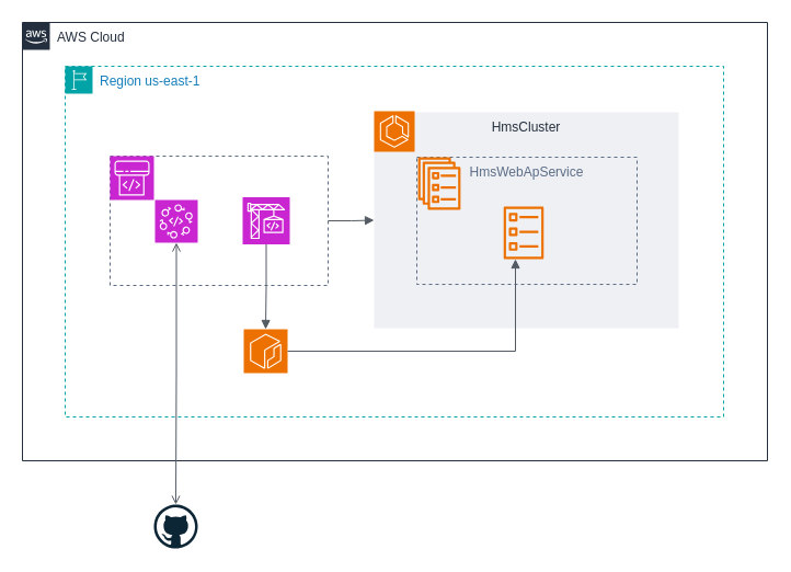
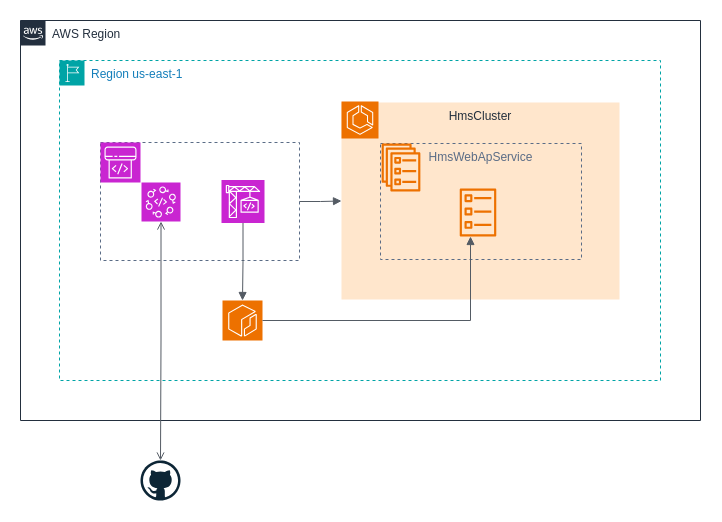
  <mxCell id="0" />
  <mxCell id="1" parent="0" />
- <mxCell id="2" value="AWS Cloud" style="points=[[0,0],[0.25,0],[0.5,0],[0.75,0],[1,0],[1,0.25],[1,0.5],[1,0.75],[1,1],[0.75,1],[0.5,1],[0.25,1],[0,1],[0,0.75],[0,0.5],[0,0.25]];outlineConnect=0;gradientColor=none;html=1;whiteSpace=wrap;fontSize=12;fontStyle=0;shape=mxgraph.aws4.group;grIcon=mxgraph.aws4.group_aws_cloud_alt;strokeColor=#232F3E;fillColor=none;verticalAlign=top;align=left;spacingLeft=30;fontColor=#232F3E;dashed=0;labelBackgroundColor=#ffffff;container=1;pointerEvents=0;collapsible=0;recursiveResize=0;" parent="1" vertex="1"><mxGeometry x="20" y="20" width="680" height="400" as="geometry" /></mxCell>
+ <mxCell id="2" value="AWS Region" style="points=[[0,0],[0.25,0],[0.5,0],[0.75,0],[1,0],[1,0.25],[1,0.5],[1,0.75],[1,1],[0.75,1],[0.5,1],[0.25,1],[0,1],[0,0.75],[0,0.5],[0,0.25]];outlineConnect=0;gradientColor=none;html=1;whiteSpace=wrap;fontSize=12;fontStyle=0;shape=mxgraph.aws4.group;grIcon=mxgraph.aws4.group_aws_cloud_alt;strokeColor=#232F3E;fillColor=none;verticalAlign=top;align=left;spacingLeft=30;fontColor=#232F3E;dashed=0;labelBackgroundColor=#ffffff;container=1;pointerEvents=0;collapsible=0;recursiveResize=0;" parent="1" vertex="1"><mxGeometry x="20" y="20" width="680" height="400" as="geometry" /></mxCell>
  <mxCell id="3" value="Region&amp;nbsp;us-east-1" style="points=[[0,0],[0.25,0],[0.5,0],[0.75,0],[1,0],[1,0.25],[1,0.5],[1,0.75],[1,1],[0.75,1],[0.5,1],[0.25,1],[0,1],[0,0.75],[0,0.5],[0,0.25]];outlineConnect=0;gradientColor=none;html=1;whiteSpace=wrap;fontSize=12;fontStyle=0;container=1;pointerEvents=0;collapsible=0;recursiveResize=0;shape=mxgraph.aws4.group;grIcon=mxgraph.aws4.group_region;strokeColor=#00A4A6;fillColor=none;verticalAlign=top;align=left;spacingLeft=30;fontColor=#147EBA;dashed=1;" parent="2" vertex="1"><mxGeometry x="39" y="40" width="601" height="320" as="geometry" /></mxCell>
  <mxCell id="4" value="" style="fillColor=none;strokeColor=#5A6C86;dashed=1;verticalAlign=top;fontStyle=0;fontColor=#5A6C86;whiteSpace=wrap;html=1;" vertex="1" parent="3"><mxGeometry x="41" y="82" width="199" height="118" as="geometry" /></mxCell>
  <mxCell id="5" value="" style="sketch=0;points=[[0,0,0],[0.25,0,0],[0.5,0,0],[0.75,0,0],[1,0,0],[0,1,0],[0.25,1,0],[0.5,1,0],[0.75,1,0],[1,1,0],[0,0.25,0],[0,0.5,0],[0,0.75,0],[1,0.25,0],[1,0.5,0],[1,0.75,0]];outlineConnect=0;fontColor=#232F3E;fillColor=#C925D1;strokeColor=#ffffff;dashed=0;verticalLabelPosition=bottom;verticalAlign=top;align=center;html=1;fontSize=12;fontStyle=0;aspect=fixed;shape=mxgraph.aws4.resourceIcon;resIcon=mxgraph.aws4.codebuild;" parent="3" vertex="1"><mxGeometry x="162" y="119.5" width="43" height="43" as="geometry" /></mxCell>
  <mxCell id="6" value="" style="sketch=0;points=[[0,0,0],[0.25,0,0],[0.5,0,0],[0.75,0,0],[1,0,0],[0,1,0],[0.25,1,0],[0.5,1,0],[0.75,1,0],[1,1,0],[0,0.25,0],[0,0.5,0],[0,0.75,0],[1,0.25,0],[1,0.5,0],[1,0.75,0]];outlineConnect=0;fontColor=#232F3E;fillColor=#C925D1;strokeColor=#ffffff;dashed=0;verticalLabelPosition=bottom;verticalAlign=top;align=center;html=1;fontSize=12;fontStyle=0;aspect=fixed;shape=mxgraph.aws4.resourceIcon;resIcon=mxgraph.aws4.codestar;" parent="3" vertex="1"><mxGeometry x="82" y="122" width="39" height="39" as="geometry" /></mxCell>
  <mxCell id="7" value="" style="sketch=0;points=[[0,0,0],[0.25,0,0],[0.5,0,0],[0.75,0,0],[1,0,0],[0,1,0],[0.25,1,0],[0.5,1,0],[0.75,1,0],[1,1,0],[0,0.25,0],[0,0.5,0],[0,0.75,0],[1,0.25,0],[1,0.5,0],[1,0.75,0]];outlineConnect=0;fontColor=#232F3E;fillColor=#C925D1;strokeColor=#ffffff;dashed=0;verticalLabelPosition=bottom;verticalAlign=top;align=center;html=1;fontSize=12;fontStyle=0;aspect=fixed;shape=mxgraph.aws4.resourceIcon;resIcon=mxgraph.aws4.codepipeline;" parent="3" vertex="1"><mxGeometry x="41" y="82" width="40" height="40" as="geometry" /></mxCell>
- <mxCell id="8" value="HmsCluster" style="fillColor=#EFF0F3;strokeColor=none;dashed=0;verticalAlign=top;fontStyle=0;fontColor=#232F3D;whiteSpace=wrap;html=1;" parent="3" vertex="1"><mxGeometry x="282" y="42" width="278" height="197" as="geometry" /></mxCell>
+ <mxCell id="8" value="HmsCluster" style="fillColor=#ffe6cc;strokeColor=none;dashed=0;verticalAlign=top;fontStyle=0;fontColor=#232F3D;whiteSpace=wrap;html=1;" parent="3" vertex="1"><mxGeometry x="282" y="42" width="278" height="197" as="geometry" /></mxCell>
  <mxCell id="9" value="HmsWebApService" style="fillColor=none;strokeColor=#5A6C86;dashed=1;verticalAlign=top;fontStyle=0;fontColor=#5A6C86;whiteSpace=wrap;html=1;" parent="3" vertex="1"><mxGeometry x="321" y="83" width="201" height="116" as="geometry" /></mxCell>
  <mxCell id="10" value="" style="sketch=0;outlineConnect=0;fontColor=#232F3E;gradientColor=none;fillColor=#ED7100;strokeColor=none;dashed=0;verticalLabelPosition=bottom;verticalAlign=top;align=center;html=1;fontSize=12;fontStyle=0;aspect=fixed;pointerEvents=1;shape=mxgraph.aws4.ecs_service;" parent="3" vertex="1"><mxGeometry x="322" y="83" width="39" height="48" as="geometry" /></mxCell>
  <mxCell id="11" value="" style="sketch=0;outlineConnect=0;fontColor=#232F3E;gradientColor=none;fillColor=#ED7100;strokeColor=none;dashed=0;verticalLabelPosition=bottom;verticalAlign=top;align=center;html=1;fontSize=12;fontStyle=0;aspect=fixed;pointerEvents=1;shape=mxgraph.aws4.ecs_task;" parent="3" vertex="1"><mxGeometry x="400" y="128" width="37" height="48" as="geometry" /></mxCell>
  <mxCell id="12" value="" style="sketch=0;points=[[0,0,0],[0.25,0,0],[0.5,0,0],[0.75,0,0],[1,0,0],[0,1,0],[0.25,1,0],[0.5,1,0],[0.75,1,0],[1,1,0],[0,0.25,0],[0,0.5,0],[0,0.75,0],[1,0.25,0],[1,0.5,0],[1,0.75,0]];outlineConnect=0;fontColor=#232F3E;fillColor=#ED7100;strokeColor=#ffffff;dashed=0;verticalLabelPosition=bottom;verticalAlign=top;align=center;html=1;fontSize=12;fontStyle=0;aspect=fixed;shape=mxgraph.aws4.resourceIcon;resIcon=mxgraph.aws4.ecs;" parent="3" vertex="1"><mxGeometry x="282" y="41" width="37" height="37" as="geometry" /></mxCell>
  <mxCell id="13" value="" style="edgeStyle=orthogonalEdgeStyle;html=1;endArrow=block;elbow=vertical;startArrow=none;endFill=1;strokeColor=#545B64;rounded=0;exitX=1;exitY=0.5;exitDx=0;exitDy=0;entryX=0;entryY=0.5;entryDx=0;entryDy=0;" edge="1" parent="3" source="4" target="8"><mxGeometry width="100" relative="1" as="geometry"><mxPoint x="431" y="370" as="sourcePoint" /><mxPoint x="531" y="370" as="targetPoint" /></mxGeometry></mxCell>
  <mxCell id="14" value="" style="sketch=0;points=[[0,0,0],[0.25,0,0],[0.5,0,0],[0.75,0,0],[1,0,0],[0,1,0],[0.25,1,0],[0.5,1,0],[0.75,1,0],[1,1,0],[0,0.25,0],[0,0.5,0],[0,0.75,0],[1,0.25,0],[1,0.5,0],[1,0.75,0]];outlineConnect=0;fontColor=#232F3E;fillColor=#ED7100;strokeColor=#ffffff;dashed=0;verticalLabelPosition=bottom;verticalAlign=top;align=center;html=1;fontSize=12;fontStyle=0;aspect=fixed;shape=mxgraph.aws4.resourceIcon;resIcon=mxgraph.aws4.ecr;" vertex="1" parent="3"><mxGeometry x="163" y="240" width="40" height="40" as="geometry" /></mxCell>
  <mxCell id="15" value="" style="edgeStyle=orthogonalEdgeStyle;html=1;endArrow=block;elbow=vertical;startArrow=none;endFill=1;strokeColor=#545B64;rounded=0;exitX=0.5;exitY=1;exitDx=0;exitDy=0;exitPerimeter=0;entryX=0.5;entryY=0;entryDx=0;entryDy=0;entryPerimeter=0;" edge="1" parent="3" source="5" target="14"><mxGeometry width="100" relative="1" as="geometry"><mxPoint x="371" y="480" as="sourcePoint" /><mxPoint x="531" y="370" as="targetPoint" /></mxGeometry></mxCell>
  <mxCell id="16" value="" style="edgeStyle=orthogonalEdgeStyle;html=1;endArrow=none;elbow=vertical;startArrow=block;startFill=1;strokeColor=#545B64;rounded=0;entryX=1;entryY=0.5;entryDx=0;entryDy=0;entryPerimeter=0;" edge="1" parent="3" source="11"><mxGeometry width="100" relative="1" as="geometry"><mxPoint x="420.985" y="179.984" as="sourcePoint" /><mxPoint x="203" y="260" as="targetPoint" /><Array as="points"><mxPoint x="411" y="260" /></Array></mxGeometry></mxCell>
  <mxCell id="17" value="" style="dashed=0;outlineConnect=0;html=1;align=center;labelPosition=center;verticalLabelPosition=bottom;verticalAlign=top;shape=mxgraph.weblogos.github" vertex="1" parent="1"><mxGeometry x="140" y="460" width="40" height="40" as="geometry" /></mxCell>
  <mxCell id="18" value="" style="edgeStyle=orthogonalEdgeStyle;htmDepartman barl=1;endArrow=open;elbow=vertical;startArrow=open;startFill=0;endFill=0;strokeColor=#545B64;rounded=0;exitX=0.5;exitY=1;exitDx=0;exitDy=0;exitPerimeter=0;" edge="1" parent="1" source="6" target="17"><mxGeometry width="100" relative="1" as="geometry"><mxPoint x="490" y="430" as="sourcePoint" /><mxPoint x="590" y="430" as="targetPoint" /></mxGeometry></mxCell>
  <mxCell id="19" value="ルートテーブル" parent="0" />
